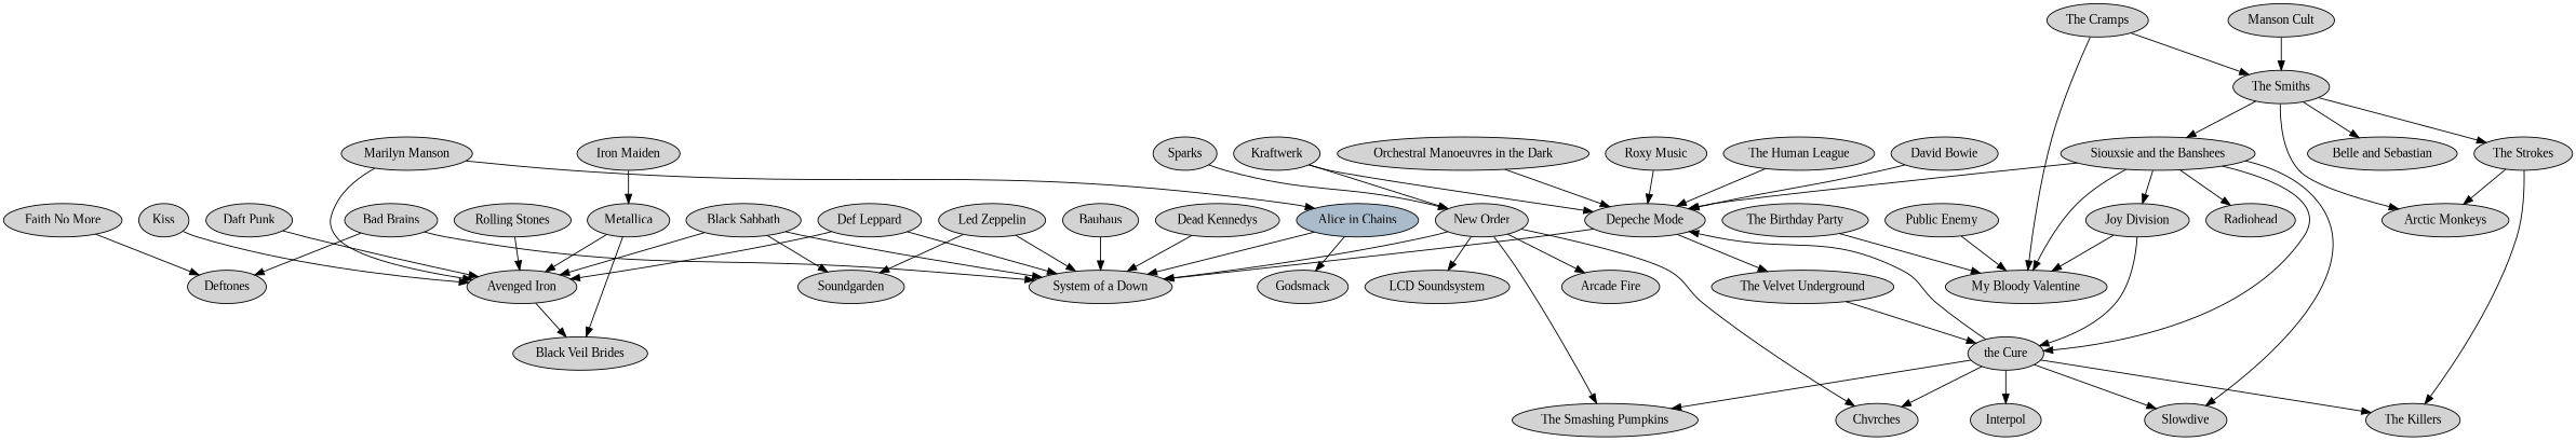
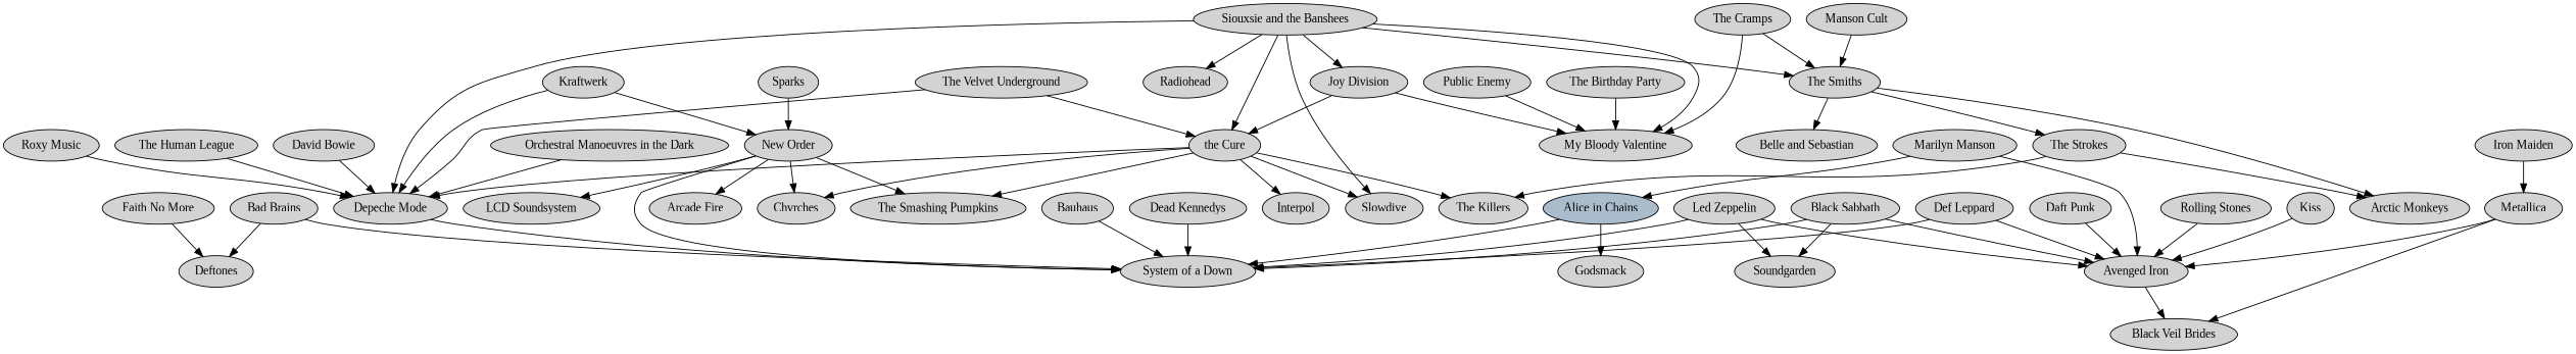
  digraph {
    fontname="Liberation Serif"
    node [fontname="Liberation Serif" founded=1976 style=filled]
    edge [fontname="Liberation Serif"]
    "Alice in Chains" [fillcolor="#aabbcc" founded=1987]
    Godsmack [founded=1995]
    "System of a Down" [founded=1994]
    "Arcade Fire" [founded=2001]
    "Arctic Monkeys" [founded=2002]
    n6 [founded=1999 label="Avenged Iron"]
    "Black Veil Brides" [founded=2006]
    "Bad Brains"
    Deftones [founded=1988]
    Bauhaus [founded=1978]
    "Belle and Sebastian" [founded=1996]
    "Black Sabbath" [founded=1968]
    Soundgarden [founded=1984]
    Chvrches [founded=2011]
    "David Bowie" [founded=1960]
    "Depeche Mode" [founded=1980]
    "Dead Kennedys" [founded=1978]
    "Def Leppard"
    "Faith No More" [founded=1983]
    Interpol [founded=1997]
    "My Bloody Valentine" [founded=1983]
    "Joy Division"
    "the Cure" [founded=1978]
    "New Order" [founded=1980]
    "LCD Soundsystem" [founded=2002]
    "The Smashing Pumpkins" [founded=1988]
    Slowdive [founded=1989]
    "The Killers" [founded=2001]
    Kraftwerk [founded=1970]
    "Daft Punk" [founded=1993]
    "Iron Maiden" [founded=1975]
    Metallica [founded=1981]
    "Led Zeppelin" [founded=1968]
    "Rolling Stones" [founded=1962]
    "Marilyn Manson" [founded=1989]
    Kiss [founded=1973]
    "The Smiths" [founded=1982]
    "The Strokes" [founded=1998]
    "Orchestral Manoeuvres in the Dark" [founded=1978]
    "Public Enemy" [founded=1985]
    Radiohead [founded=1985]
    "Roxy Music" [founded=1970]
    "Siouxsie and the Banshees"
    Sparks [founded=1966]
    "The Birthday Party" [founded=1977]
    "The Cramps"
    n47 [founded=1982 label="Manson Cult"]
    "The Human League" [founded=1977]
    "The Velvet Underground" [founded=1964]
    "Alice in Chains" -> Godsmack
    "Alice in Chains" -> "System of a Down"
    n6 -> "Black Veil Brides"
    "Bad Brains" -> "System of a Down"
    "Bad Brains" -> Deftones
    Bauhaus -> "System of a Down"
    "Black Sabbath" -> "System of a Down"
    "Black Sabbath" -> n6
    "Black Sabbath" -> Soundgarden
    "David Bowie" -> "Depeche Mode"
    "Depeche Mode" -> "System of a Down"
    "Dead Kennedys" -> "System of a Down"
    "Def Leppard" -> "System of a Down"
    "Def Leppard" -> n6
    "Faith No More" -> Deftones
    "Joy Division" -> "My Bloody Valentine"
    "Joy Division" -> "the Cure"
    "the Cure" -> Chvrches
    "the Cure" -> "Depeche Mode"
    "the Cure" -> Interpol
    "the Cure" -> "The Smashing Pumpkins"
    "the Cure" -> Slowdive
    "the Cure" -> "The Killers"
    "New Order" -> "System of a Down"
    "New Order" -> "Arcade Fire"
    "New Order" -> Chvrches
    "New Order" -> "LCD Soundsystem"
    "New Order" -> "The Smashing Pumpkins"
    Kraftwerk -> "Depeche Mode"
    Kraftwerk -> "New Order"
    "Daft Punk" -> n6
    "Iron Maiden" -> Metallica
    Metallica -> n6
    Metallica -> "Black Veil Brides"
    "Led Zeppelin" -> "System of a Down"
+   "Led Zeppelin" -> n6
    "Led Zeppelin" -> Soundgarden
    "Rolling Stones" -> n6
    "Marilyn Manson" -> "Alice in Chains"
    "Marilyn Manson" -> n6
    Kiss -> n6
    "The Smiths" -> "Arctic Monkeys"
    "The Smiths" -> "Belle and Sebastian"
    "The Smiths" -> "The Strokes"
    "The Strokes" -> "Arctic Monkeys"
    "The Strokes" -> "The Killers"
    "Orchestral Manoeuvres in the Dark" -> "Depeche Mode"
    "Public Enemy" -> "My Bloody Valentine"
    "Roxy Music" -> "Depeche Mode"
    "Siouxsie and the Banshees" -> "Depeche Mode"
    "Siouxsie and the Banshees" -> "My Bloody Valentine"
    "Siouxsie and the Banshees" -> "Joy Division"
    "Siouxsie and the Banshees" -> "the Cure"
    "Siouxsie and the Banshees" -> Slowdive
-   "The Smiths" -> "Siouxsie and the Banshees"
+   "Siouxsie and the Banshees" -> "The Smiths"
    "Siouxsie and the Banshees" -> Radiohead
    Sparks -> "New Order"
    "The Birthday Party" -> "My Bloody Valentine"
    "The Cramps" -> "My Bloody Valentine"
    "The Cramps" -> "The Smiths"
    n47 -> "The Smiths"
    "The Human League" -> "Depeche Mode"
-   "Depeche Mode" -> "The Velvet Underground"
+   "The Velvet Underground" -> "Depeche Mode"
    "The Velvet Underground" -> "the Cure"
  }
